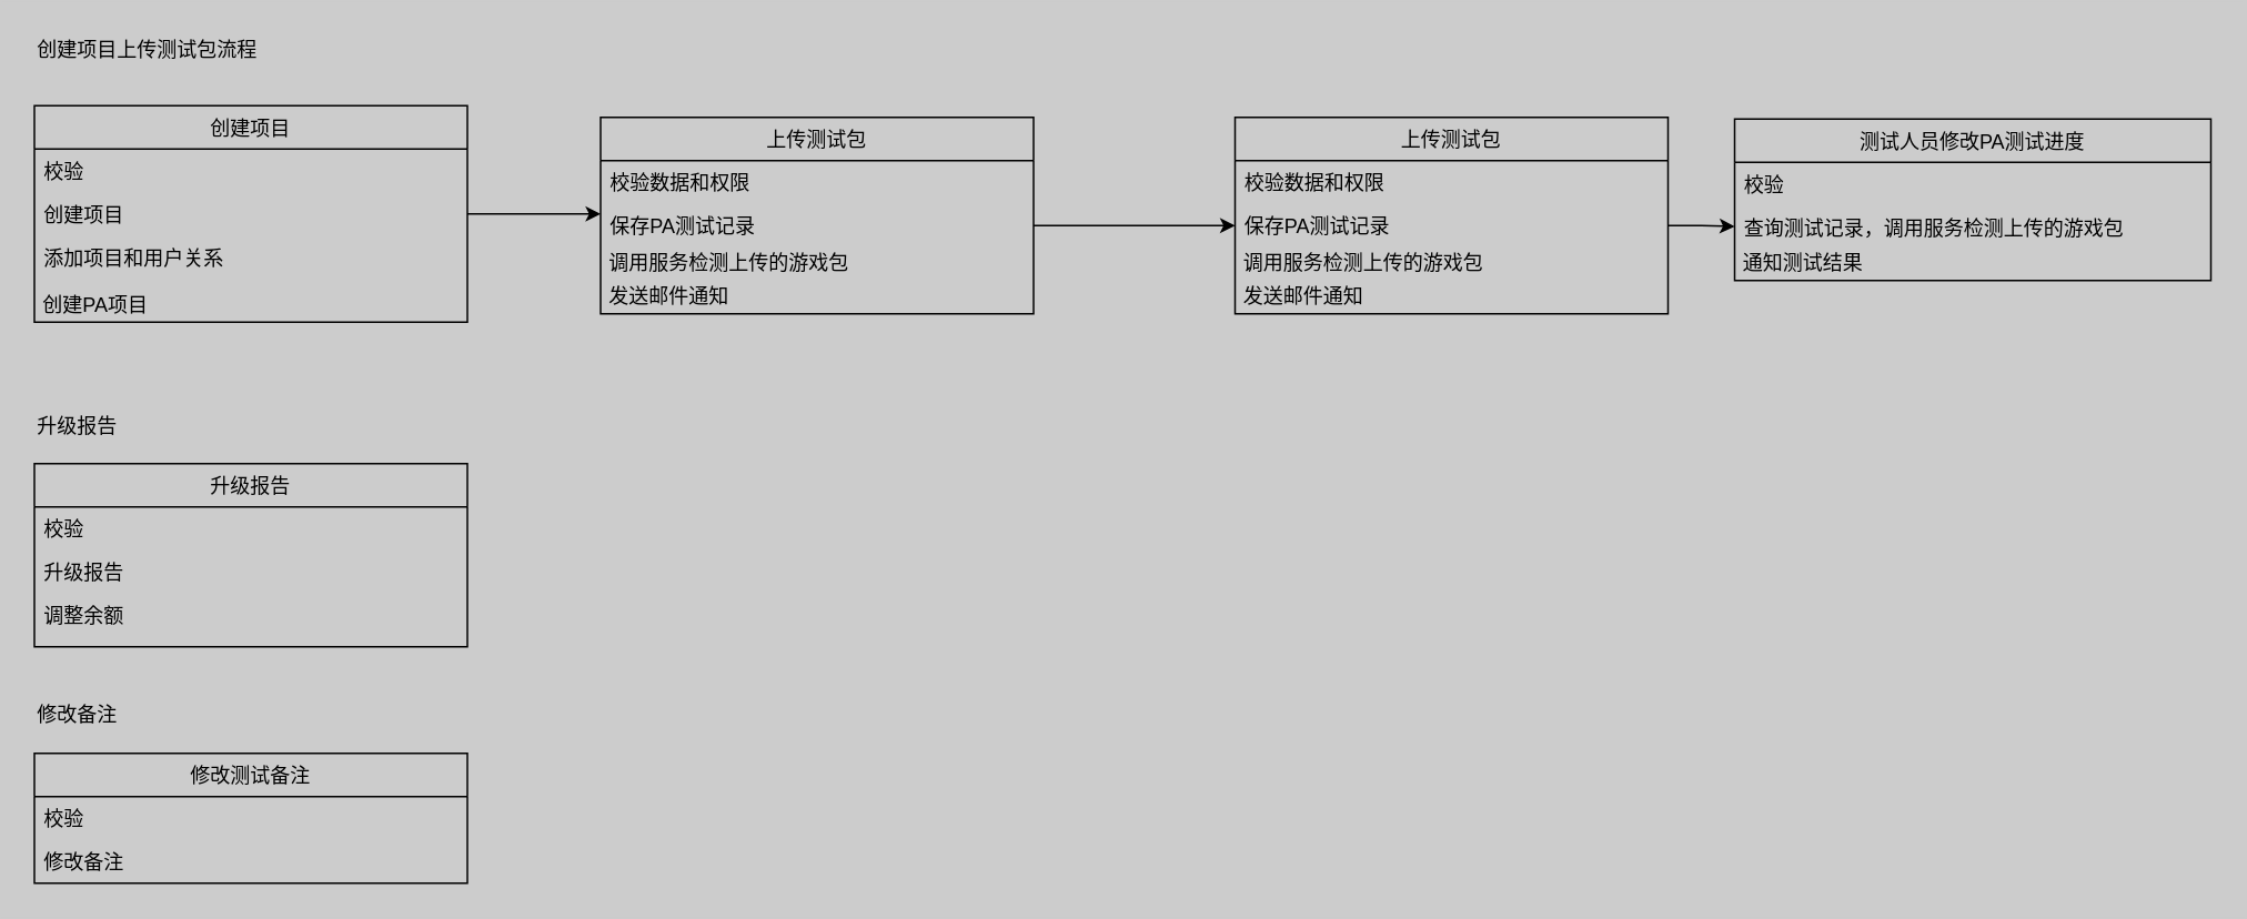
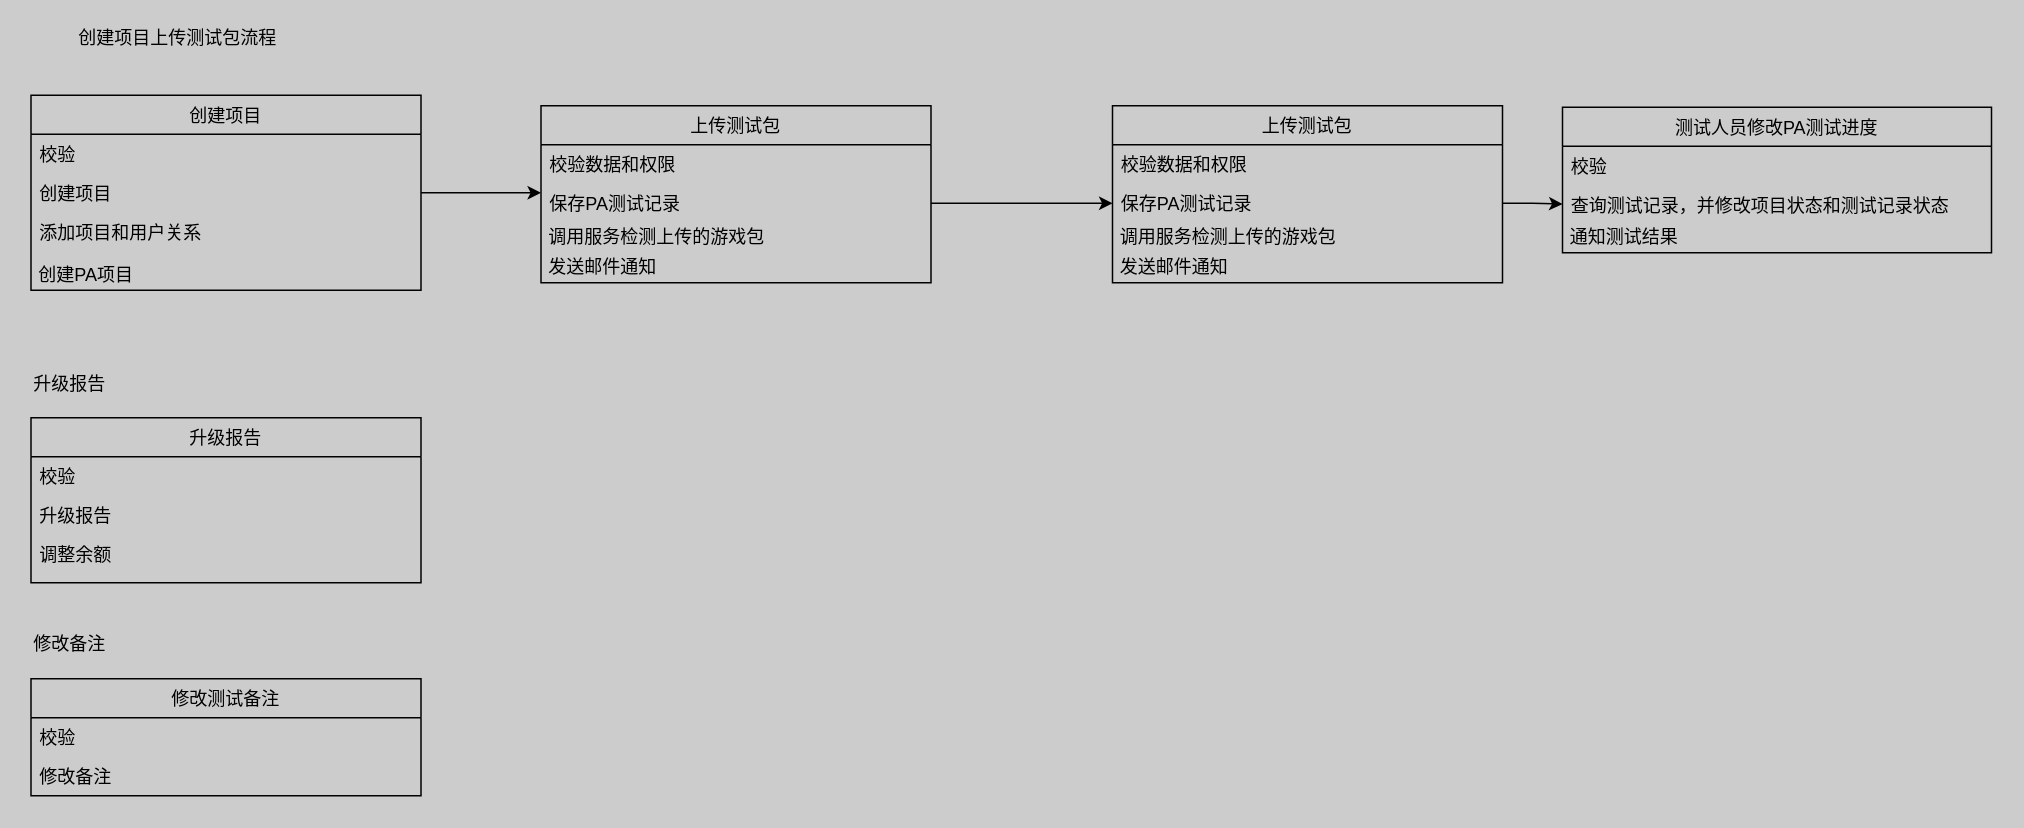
  <mxCell id="0" />
  <mxCell id="1" parent="0" />
  <mxCell id="2" value="创建项目" style="swimlane;fontStyle=0;childLayout=stackLayout;horizontal=1;startSize=26;fillColor=none;horizontalStack=0;resizeParent=1;resizeParentMax=0;resizeLast=0;collapsible=1;marginBottom=0;" parent="1" vertex="1"><mxGeometry x="20" y="63" width="260" height="130" as="geometry"><mxRectangle x="340" y="240" width="80" height="26" as="alternateBounds" /></mxGeometry></mxCell>
  <mxCell id="3" value="校验" style="text;strokeColor=none;fillColor=none;align=left;verticalAlign=top;spacingLeft=4;spacingRight=4;overflow=hidden;rotatable=0;points=[[0,0.5],[1,0.5]];portConstraint=eastwest;" parent="2" vertex="1"><mxGeometry y="26" width="260" height="26" as="geometry" /></mxCell>
  <mxCell id="4" value="创建项目" style="text;strokeColor=none;fillColor=none;align=left;verticalAlign=top;spacingLeft=4;spacingRight=4;overflow=hidden;rotatable=0;points=[[0,0.5],[1,0.5]];portConstraint=eastwest;" parent="2" vertex="1"><mxGeometry y="52" width="260" height="26" as="geometry" /></mxCell>
  <mxCell id="5" value="添加项目和用户关系&#10;" style="text;strokeColor=none;fillColor=none;align=left;verticalAlign=top;spacingLeft=4;spacingRight=4;overflow=hidden;rotatable=0;points=[[0,0.5],[1,0.5]];portConstraint=eastwest;" parent="2" vertex="1"><mxGeometry y="78" width="260" height="32" as="geometry" /></mxCell>
  <mxCell id="6" value="&lt;span&gt;&amp;nbsp;创建PA项目&lt;/span&gt;" style="text;html=1;strokeColor=none;fillColor=none;align=left;verticalAlign=middle;whiteSpace=wrap;rounded=0;" parent="2" vertex="1"><mxGeometry y="110" width="260" height="20" as="geometry" /></mxCell>
  <mxCell id="7" style="edgeStyle=orthogonalEdgeStyle;rounded=0;orthogonalLoop=1;jettySize=auto;html=1;exitX=1;exitY=0.5;exitDx=0;exitDy=0;" parent="1" source="4" edge="1"><mxGeometry relative="1" as="geometry"><mxPoint x="360" y="128" as="targetPoint" /></mxGeometry></mxCell>
  <mxCell id="8" value="上传测试包" style="swimlane;fontStyle=0;childLayout=stackLayout;horizontal=1;startSize=26;fillColor=none;horizontalStack=0;resizeParent=1;resizeParentMax=0;resizeLast=0;collapsible=1;marginBottom=0;" parent="1" vertex="1"><mxGeometry x="741" y="70" width="260" height="118" as="geometry"><mxRectangle x="340" y="240" width="80" height="26" as="alternateBounds" /></mxGeometry></mxCell>
  <mxCell id="9" value="校验数据和权限" style="text;strokeColor=none;fillColor=none;align=left;verticalAlign=top;spacingLeft=4;spacingRight=4;overflow=hidden;rotatable=0;points=[[0,0.5],[1,0.5]];portConstraint=eastwest;" parent="8" vertex="1"><mxGeometry y="26" width="260" height="26" as="geometry" /></mxCell>
  <mxCell id="10" value="保存PA测试记录" style="text;strokeColor=none;fillColor=none;align=left;verticalAlign=top;spacingLeft=4;spacingRight=4;overflow=hidden;rotatable=0;points=[[0,0.5],[1,0.5]];portConstraint=eastwest;" parent="8" vertex="1"><mxGeometry y="52" width="260" height="26" as="geometry" /></mxCell>
  <mxCell id="11" value="&amp;nbsp;调用服务检测上传的游戏包" style="text;html=1;strokeColor=none;fillColor=none;align=left;verticalAlign=middle;whiteSpace=wrap;rounded=0;" parent="8" vertex="1"><mxGeometry y="78" width="260" height="20" as="geometry" /></mxCell>
  <mxCell id="12" value="&amp;nbsp;发送邮件通知" style="text;html=1;strokeColor=none;fillColor=none;align=left;verticalAlign=middle;whiteSpace=wrap;rounded=0;" parent="8" vertex="1"><mxGeometry y="98" width="260" height="20" as="geometry" /></mxCell>
  <mxCell id="13" value="测试人员修改PA测试进度" style="swimlane;fontStyle=0;childLayout=stackLayout;horizontal=1;startSize=26;fillColor=none;horizontalStack=0;resizeParent=1;resizeParentMax=0;resizeLast=0;collapsible=1;marginBottom=0;" parent="1" vertex="1"><mxGeometry x="1041" y="71" width="286" height="97" as="geometry"><mxRectangle x="340" y="240" width="80" height="26" as="alternateBounds" /></mxGeometry></mxCell>
  <mxCell id="14" value="校验" style="text;strokeColor=none;fillColor=none;align=left;verticalAlign=top;spacingLeft=4;spacingRight=4;overflow=hidden;rotatable=0;points=[[0,0.5],[1,0.5]];portConstraint=eastwest;" parent="13" vertex="1"><mxGeometry y="26" width="286" height="26" as="geometry" /></mxCell>
- <mxCell id="15" value="查询测试记录，调用服务检测上传的游戏包" style="text;strokeColor=none;fillColor=none;align=left;verticalAlign=top;spacingLeft=4;spacingRight=4;overflow=hidden;rotatable=0;points=[[0,0.5],[1,0.5]];portConstraint=eastwest;" parent="13" vertex="1"><mxGeometry y="52" width="286" height="25" as="geometry" /></mxCell>
+ <mxCell id="15" value="查询测试记录，并修改项目状态和测试记录状态" style="text;strokeColor=none;fillColor=none;align=left;verticalAlign=top;spacingLeft=4;spacingRight=4;overflow=hidden;rotatable=0;points=[[0,0.5],[1,0.5]];portConstraint=eastwest;" parent="13" vertex="1"><mxGeometry y="52" width="286" height="25" as="geometry" /></mxCell>
  <mxCell id="16" value="&amp;nbsp;通知测试结果" style="text;html=1;strokeColor=none;fillColor=none;align=left;verticalAlign=middle;whiteSpace=wrap;rounded=0;" parent="13" vertex="1"><mxGeometry y="77" width="286" height="20" as="geometry" /></mxCell>
  <mxCell id="17" style="edgeStyle=orthogonalEdgeStyle;rounded=0;orthogonalLoop=1;jettySize=auto;html=1;exitX=1;exitY=0.5;exitDx=0;exitDy=0;entryX=0;entryY=0.5;entryDx=0;entryDy=0;" parent="1" source="10" target="15" edge="1"><mxGeometry relative="1" as="geometry" /></mxCell>
- <mxCell id="18" value="创建项目上传测试包流程" style="text;html=1;strokeColor=none;fillColor=none;align=left;verticalAlign=middle;whiteSpace=wrap;rounded=0;" parent="1" vertex="1"><mxGeometry x="20" y="20" width="156" height="20" as="geometry" /></mxCell>
+ <mxCell id="18" value="创建项目上传测试包流程" style="text;html=1;strokeColor=none;fillColor=none;align=left;verticalAlign=middle;whiteSpace=wrap;rounded=0;" parent="1" vertex="1"><mxGeometry x="50" y="15" width="156" height="20" as="geometry" /></mxCell>
  <mxCell id="19" value="升级报告" style="text;html=1;strokeColor=none;fillColor=none;align=left;verticalAlign=middle;whiteSpace=wrap;rounded=0;" parent="1" vertex="1"><mxGeometry x="20" y="246" width="93" height="20" as="geometry" /></mxCell>
  <mxCell id="20" value="升级报告" style="swimlane;fontStyle=0;childLayout=stackLayout;horizontal=1;startSize=26;fillColor=none;horizontalStack=0;resizeParent=1;resizeParentMax=0;resizeLast=0;collapsible=1;marginBottom=0;" vertex="1" parent="1"><mxGeometry x="20" y="278" width="260" height="110" as="geometry"><mxRectangle x="340" y="240" width="80" height="26" as="alternateBounds" /></mxGeometry></mxCell>
  <mxCell id="21" value="校验" style="text;strokeColor=none;fillColor=none;align=left;verticalAlign=top;spacingLeft=4;spacingRight=4;overflow=hidden;rotatable=0;points=[[0,0.5],[1,0.5]];portConstraint=eastwest;" vertex="1" parent="20"><mxGeometry y="26" width="260" height="26" as="geometry" /></mxCell>
  <mxCell id="22" value="升级报告" style="text;strokeColor=none;fillColor=none;align=left;verticalAlign=top;spacingLeft=4;spacingRight=4;overflow=hidden;rotatable=0;points=[[0,0.5],[1,0.5]];portConstraint=eastwest;" vertex="1" parent="20"><mxGeometry y="52" width="260" height="26" as="geometry" /></mxCell>
  <mxCell id="23" value="调整余额" style="text;strokeColor=none;fillColor=none;align=left;verticalAlign=top;spacingLeft=4;spacingRight=4;overflow=hidden;rotatable=0;points=[[0,0.5],[1,0.5]];portConstraint=eastwest;" vertex="1" parent="20"><mxGeometry y="78" width="260" height="32" as="geometry" /></mxCell>
  <mxCell id="24" value="修改备注" style="text;html=1;strokeColor=none;fillColor=none;align=left;verticalAlign=middle;whiteSpace=wrap;rounded=0;" vertex="1" parent="1"><mxGeometry x="20" y="421" width="96" height="16" as="geometry" /></mxCell>
  <mxCell id="25" value="修改测试备注" style="swimlane;fontStyle=0;childLayout=stackLayout;horizontal=1;startSize=26;fillColor=none;horizontalStack=0;resizeParent=1;resizeParentMax=0;resizeLast=0;collapsible=1;marginBottom=0;" vertex="1" parent="1"><mxGeometry x="20" y="452" width="260" height="78" as="geometry"><mxRectangle x="340" y="240" width="80" height="26" as="alternateBounds" /></mxGeometry></mxCell>
  <mxCell id="26" value="校验" style="text;strokeColor=none;fillColor=none;align=left;verticalAlign=top;spacingLeft=4;spacingRight=4;overflow=hidden;rotatable=0;points=[[0,0.5],[1,0.5]];portConstraint=eastwest;" vertex="1" parent="25"><mxGeometry y="26" width="260" height="26" as="geometry" /></mxCell>
  <mxCell id="27" value="修改备注" style="text;strokeColor=none;fillColor=none;align=left;verticalAlign=top;spacingLeft=4;spacingRight=4;overflow=hidden;rotatable=0;points=[[0,0.5],[1,0.5]];portConstraint=eastwest;" vertex="1" parent="25"><mxGeometry y="52" width="260" height="26" as="geometry" /></mxCell>
  <mxCell id="28" value="上传测试包" style="swimlane;fontStyle=0;childLayout=stackLayout;horizontal=1;startSize=26;fillColor=none;horizontalStack=0;resizeParent=1;resizeParentMax=0;resizeLast=0;collapsible=1;marginBottom=0;" vertex="1" parent="1"><mxGeometry x="360" y="70" width="260" height="118" as="geometry"><mxRectangle x="340" y="240" width="80" height="26" as="alternateBounds" /></mxGeometry></mxCell>
  <mxCell id="29" value="校验数据和权限" style="text;strokeColor=none;fillColor=none;align=left;verticalAlign=top;spacingLeft=4;spacingRight=4;overflow=hidden;rotatable=0;points=[[0,0.5],[1,0.5]];portConstraint=eastwest;" vertex="1" parent="28"><mxGeometry y="26" width="260" height="26" as="geometry" /></mxCell>
  <mxCell id="30" value="保存PA测试记录" style="text;strokeColor=none;fillColor=none;align=left;verticalAlign=top;spacingLeft=4;spacingRight=4;overflow=hidden;rotatable=0;points=[[0,0.5],[1,0.5]];portConstraint=eastwest;" vertex="1" parent="28"><mxGeometry y="52" width="260" height="26" as="geometry" /></mxCell>
  <mxCell id="31" value="&amp;nbsp;调用服务检测上传的游戏包" style="text;html=1;strokeColor=none;fillColor=none;align=left;verticalAlign=middle;whiteSpace=wrap;rounded=0;" vertex="1" parent="28"><mxGeometry y="78" width="260" height="20" as="geometry" /></mxCell>
  <mxCell id="32" value="&amp;nbsp;发送邮件通知" style="text;html=1;strokeColor=none;fillColor=none;align=left;verticalAlign=middle;whiteSpace=wrap;rounded=0;" vertex="1" parent="28"><mxGeometry y="98" width="260" height="20" as="geometry" /></mxCell>
  <mxCell id="33" style="edgeStyle=orthogonalEdgeStyle;rounded=0;orthogonalLoop=1;jettySize=auto;html=1;exitX=1;exitY=0.5;exitDx=0;exitDy=0;entryX=0;entryY=0.5;entryDx=0;entryDy=0;" edge="1" parent="1" source="30" target="10"><mxGeometry relative="1" as="geometry" /></mxCell>
